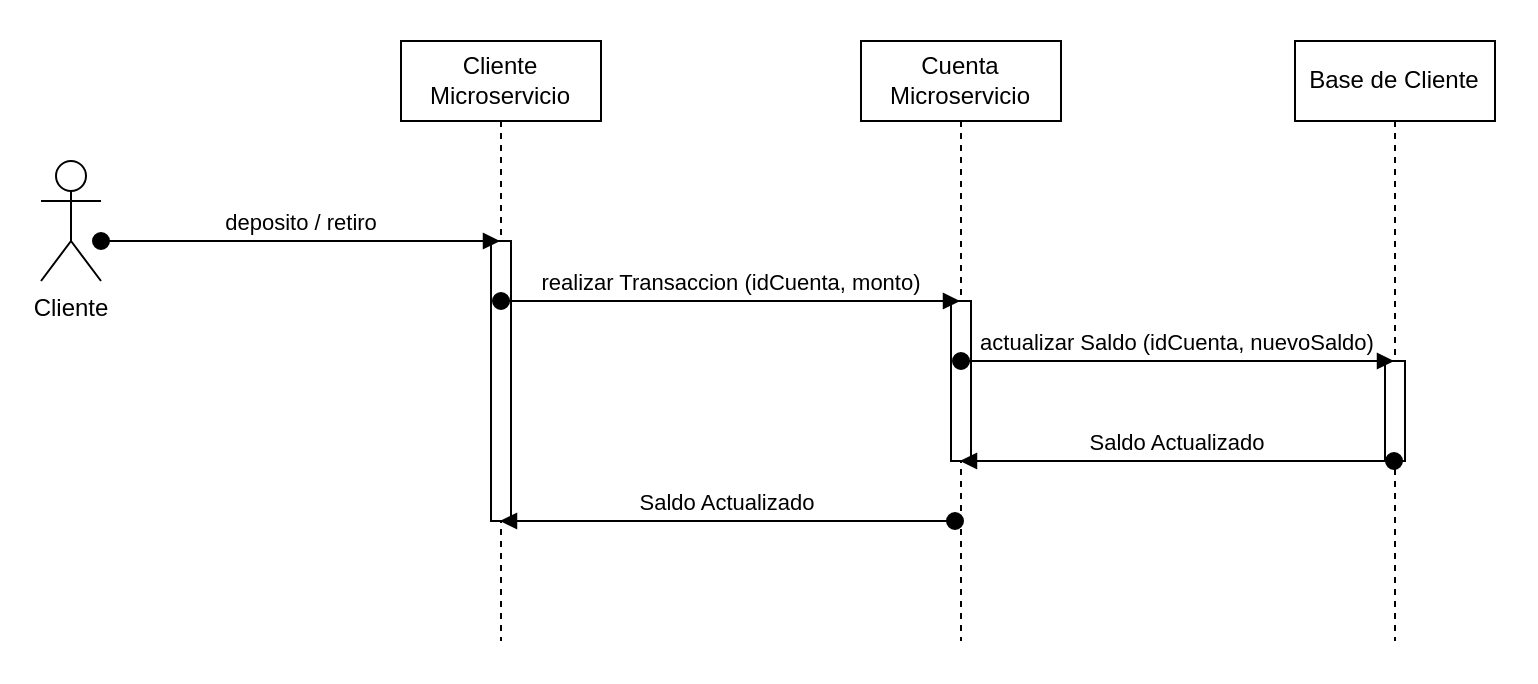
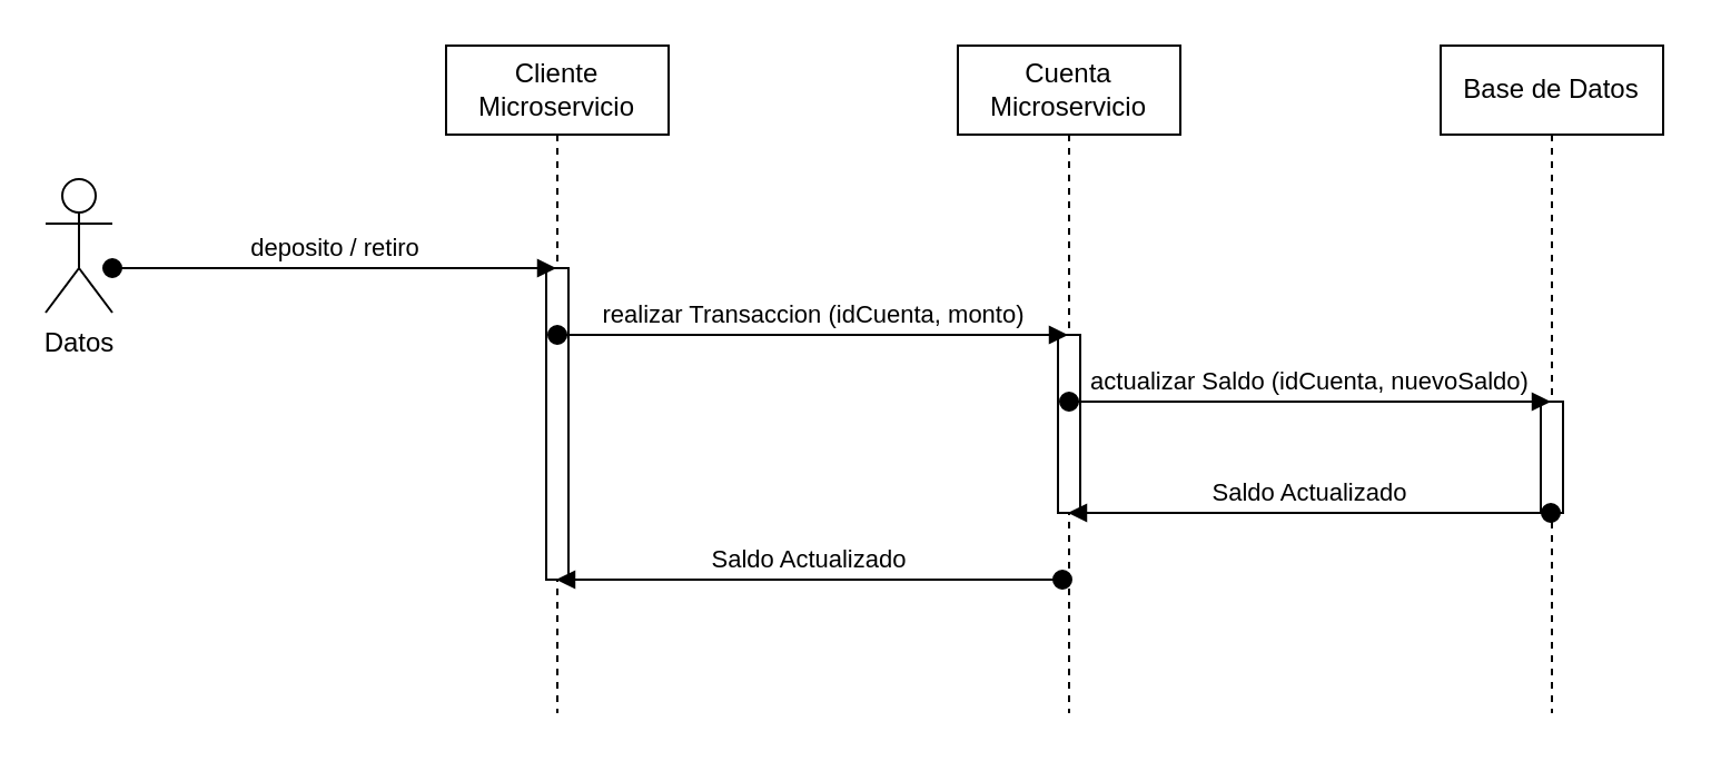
  <mxCell id="0" />
  <mxCell id="1" parent="0" />
  <mxCell id="2" value="Cliente Microservicio" style="shape=umlLifeline;perimeter=lifelinePerimeter;whiteSpace=wrap;html=1;container=1;dropTarget=0;collapsible=0;recursiveResize=0;outlineConnect=0;portConstraint=eastwest;newEdgeStyle={&quot;edgeStyle&quot;:&quot;elbowEdgeStyle&quot;,&quot;elbow&quot;:&quot;vertical&quot;,&quot;curved&quot;:0,&quot;rounded&quot;:0};" vertex="1" parent="1"><mxGeometry x="200" y="20" width="100" height="300" as="geometry" /></mxCell>
  <mxCell id="3" value="" style="html=1;points=[[0,0,0,0,5],[0,1,0,0,-5],[1,0,0,0,5],[1,1,0,0,-5]];perimeter=orthogonalPerimeter;outlineConnect=0;targetShapes=umlLifeline;portConstraint=eastwest;newEdgeStyle={&quot;curved&quot;:0,&quot;rounded&quot;:0};" vertex="1" parent="2"><mxGeometry x="45" y="100" width="10" height="140" as="geometry" /></mxCell>
  <mxCell id="4" value="Cuenta Microservicio" style="shape=umlLifeline;perimeter=lifelinePerimeter;whiteSpace=wrap;html=1;container=1;dropTarget=0;collapsible=0;recursiveResize=0;outlineConnect=0;portConstraint=eastwest;newEdgeStyle={&quot;edgeStyle&quot;:&quot;elbowEdgeStyle&quot;,&quot;elbow&quot;:&quot;vertical&quot;,&quot;curved&quot;:0,&quot;rounded&quot;:0};" vertex="1" parent="1"><mxGeometry x="430" y="20" width="100" height="300" as="geometry" /></mxCell>
  <mxCell id="5" value="" style="html=1;points=[[0,0,0,0,5],[0,1,0,0,-5],[1,0,0,0,5],[1,1,0,0,-5]];perimeter=orthogonalPerimeter;outlineConnect=0;targetShapes=umlLifeline;portConstraint=eastwest;newEdgeStyle={&quot;curved&quot;:0,&quot;rounded&quot;:0};" vertex="1" parent="4"><mxGeometry x="45" y="130" width="10" height="80" as="geometry" /></mxCell>
- <mxCell id="6" value="Base de Cliente" style="shape=umlLifeline;perimeter=lifelinePerimeter;whiteSpace=wrap;html=1;container=1;dropTarget=0;collapsible=0;recursiveResize=0;outlineConnect=0;portConstraint=eastwest;newEdgeStyle={&quot;edgeStyle&quot;:&quot;elbowEdgeStyle&quot;,&quot;elbow&quot;:&quot;vertical&quot;,&quot;curved&quot;:0,&quot;rounded&quot;:0};" vertex="1" parent="1"><mxGeometry x="647" y="20" width="100" height="300" as="geometry" /></mxCell>
+ <mxCell id="6" value="Base de Datos" style="shape=umlLifeline;perimeter=lifelinePerimeter;whiteSpace=wrap;html=1;container=1;dropTarget=0;collapsible=0;recursiveResize=0;outlineConnect=0;portConstraint=eastwest;newEdgeStyle={&quot;edgeStyle&quot;:&quot;elbowEdgeStyle&quot;,&quot;elbow&quot;:&quot;vertical&quot;,&quot;curved&quot;:0,&quot;rounded&quot;:0};" vertex="1" parent="1"><mxGeometry x="647" y="20" width="100" height="300" as="geometry" /></mxCell>
  <mxCell id="7" value="" style="html=1;points=[[0,0,0,0,5],[0,1,0,0,-5],[1,0,0,0,5],[1,1,0,0,-5]];perimeter=orthogonalPerimeter;outlineConnect=0;targetShapes=umlLifeline;portConstraint=eastwest;newEdgeStyle={&quot;curved&quot;:0,&quot;rounded&quot;:0};" vertex="1" parent="6"><mxGeometry x="45" y="160" width="10" height="50" as="geometry" /></mxCell>
- <mxCell id="8" value="Cliente" style="shape=umlActor;html=1;verticalLabelPosition=bottom;verticalAlign=top;align=center;" vertex="1" parent="1"><mxGeometry x="20" y="80" width="30" height="60" as="geometry" /></mxCell>
+ <mxCell id="8" value="Datos" style="shape=umlActor;html=1;verticalLabelPosition=bottom;verticalAlign=top;align=center;" vertex="1" parent="1"><mxGeometry x="20" y="80" width="30" height="60" as="geometry" /></mxCell>
  <mxCell id="9" value="deposito / retiro" style="html=1;verticalAlign=bottom;startArrow=oval;startFill=1;endArrow=block;startSize=8;curved=0;rounded=0;" edge="1" parent="1" target="2"><mxGeometry width="60" relative="1" as="geometry"><mxPoint x="50" y="120" as="sourcePoint" /><mxPoint x="190" y="120" as="targetPoint" /></mxGeometry></mxCell>
  <mxCell id="10" value="realizar Transaccion (idCuenta, monto)" style="html=1;verticalAlign=bottom;startArrow=oval;startFill=1;endArrow=block;startSize=8;curved=0;rounded=0;" edge="1" parent="1" target="4"><mxGeometry width="60" relative="1" as="geometry"><mxPoint x="250" y="150" as="sourcePoint" /><mxPoint x="450" y="150" as="targetPoint" /></mxGeometry></mxCell>
  <mxCell id="11" value="actualizar Saldo (idCuenta, nuevoSaldo)" style="html=1;verticalAlign=bottom;startArrow=oval;startFill=1;endArrow=block;startSize=8;curved=0;rounded=0;" edge="1" parent="1" target="6"><mxGeometry width="60" relative="1" as="geometry"><mxPoint x="480" y="180" as="sourcePoint" /><mxPoint x="680" y="180" as="targetPoint" /></mxGeometry></mxCell>
  <mxCell id="12" value="Saldo Actualizado" style="html=1;verticalAlign=bottom;startArrow=oval;startFill=1;endArrow=block;startSize=8;curved=0;rounded=0;" edge="1" parent="1"><mxGeometry width="60" relative="1" as="geometry"><mxPoint x="696.5" y="230" as="sourcePoint" /><mxPoint x="479.5" y="230" as="targetPoint" /></mxGeometry></mxCell>
  <mxCell id="13" value="Saldo Actualizado" style="html=1;verticalAlign=bottom;startArrow=oval;startFill=1;endArrow=block;startSize=8;curved=0;rounded=0;" edge="1" parent="1"><mxGeometry width="60" relative="1" as="geometry"><mxPoint x="477" y="260" as="sourcePoint" /><mxPoint x="249.5" y="260" as="targetPoint" /></mxGeometry></mxCell>
